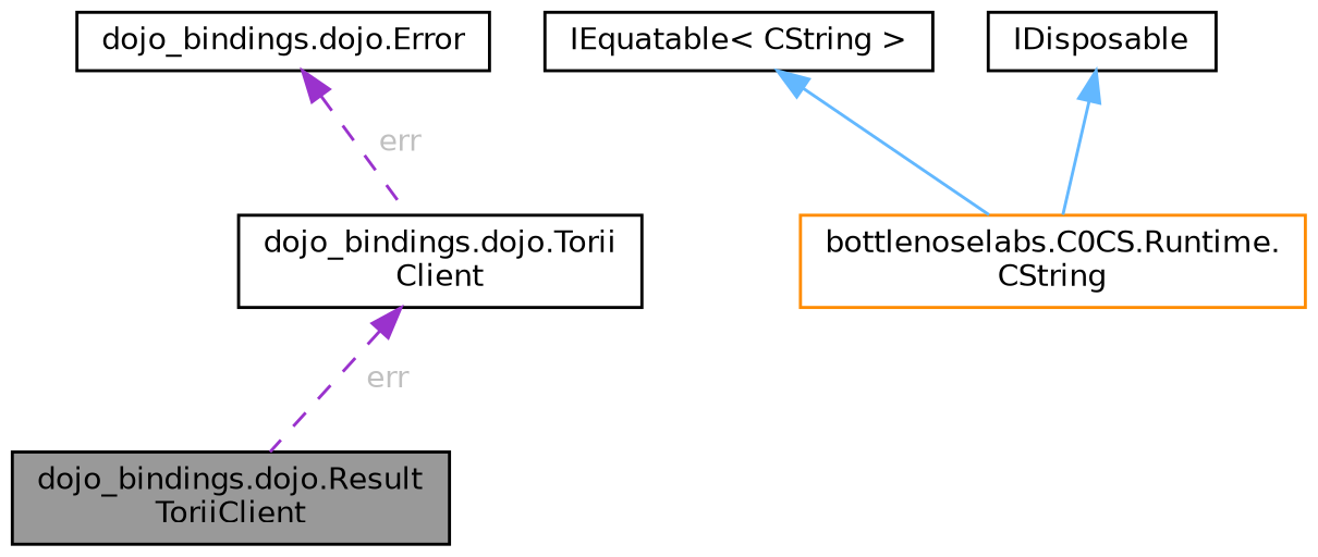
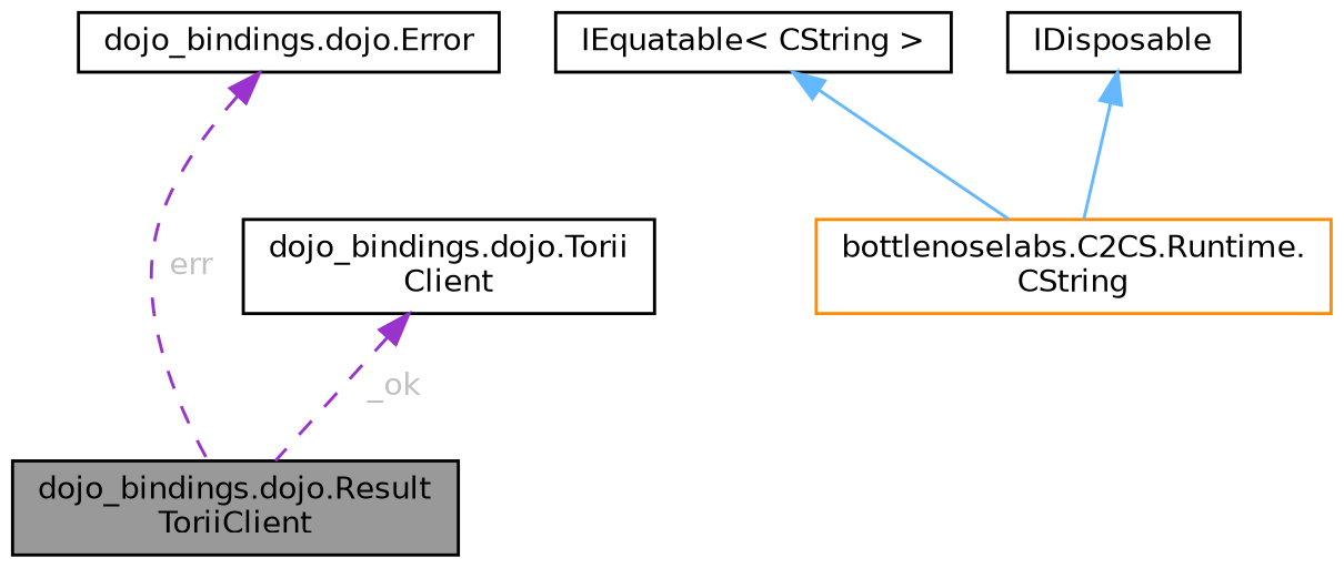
  digraph {
    node [color=black fillcolor=white fontname=Helvetica fontsize=10 shape=box style=filled]
    edge [color=darkorchid3 dir=back fontname=Helvetica fontsize=10 labelfontname=Helvetica labelfontsize=10 style=dashed]
    n1 [fillcolor=grey60 fontcolor=black height=0.2 label="dojo_bindings.dojo.Result\lToriiClient" width=0.4]
    n2 [height=0.2 label="dojo_bindings.dojo.Torii\lClient" width=0.4]
    n3 [height=0.2 label="dojo_bindings.dojo.Error" width=0.4]
-   n4 [color=darkorange height=0.2 label="bottlenoselabs.C0CS.Runtime.\lCString" width=0.4]
+   n4 [color=darkorange height=0.2 label="bottlenoselabs.C2CS.Runtime.\lCString" width=0.4]
    n5 [height=0.2 label="IEquatable\< CString \>" width=0.4]
    n6 [height=0.2 label=IDisposable width=0.4]
-   n2 -> n1 [fontcolor=grey label=" err"]
-   n3 -> n2 [fontcolor=grey label=" err"]
+   n2 -> n1 [fontcolor=grey label=" _ok"]
+   n3 -> n1 [fontcolor=grey label=" err"]
    n5 -> n4 [color=steelblue1 style=solid]
    n6 -> n4 [color=steelblue1 style=solid]
  }
